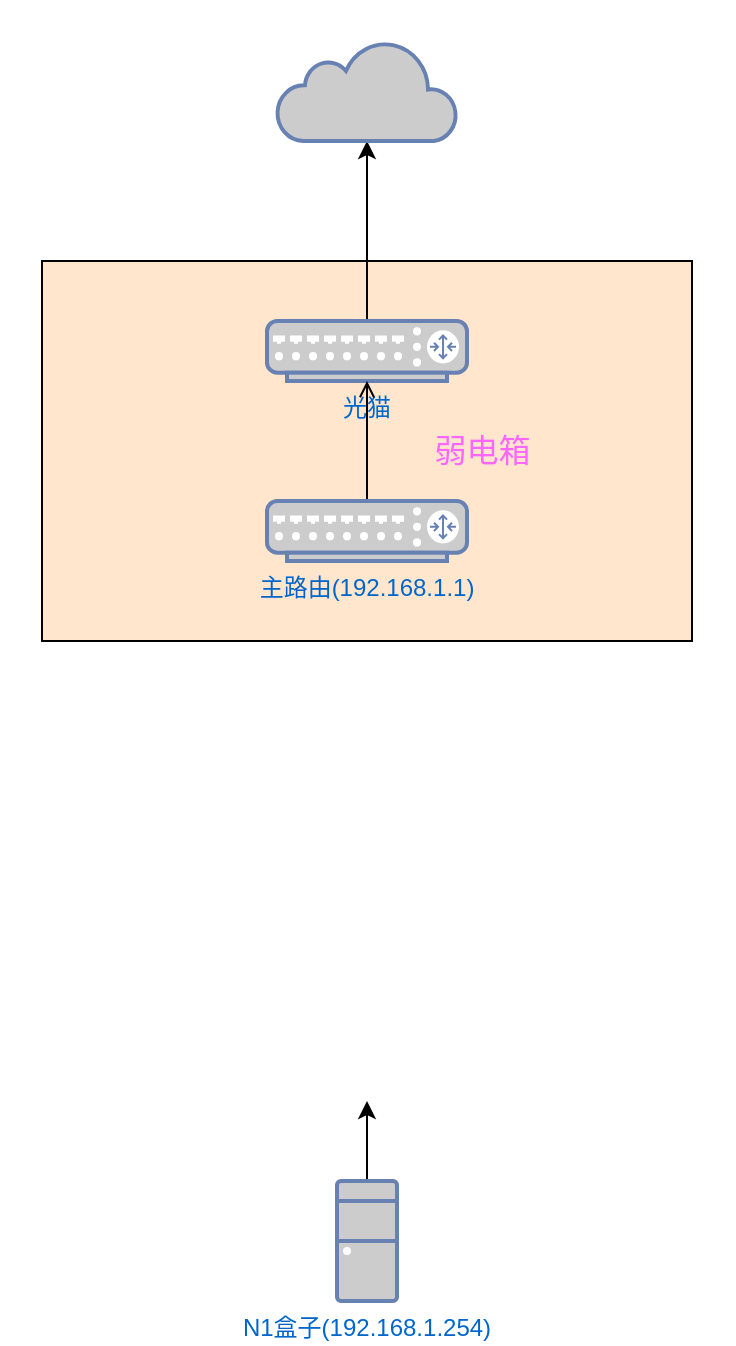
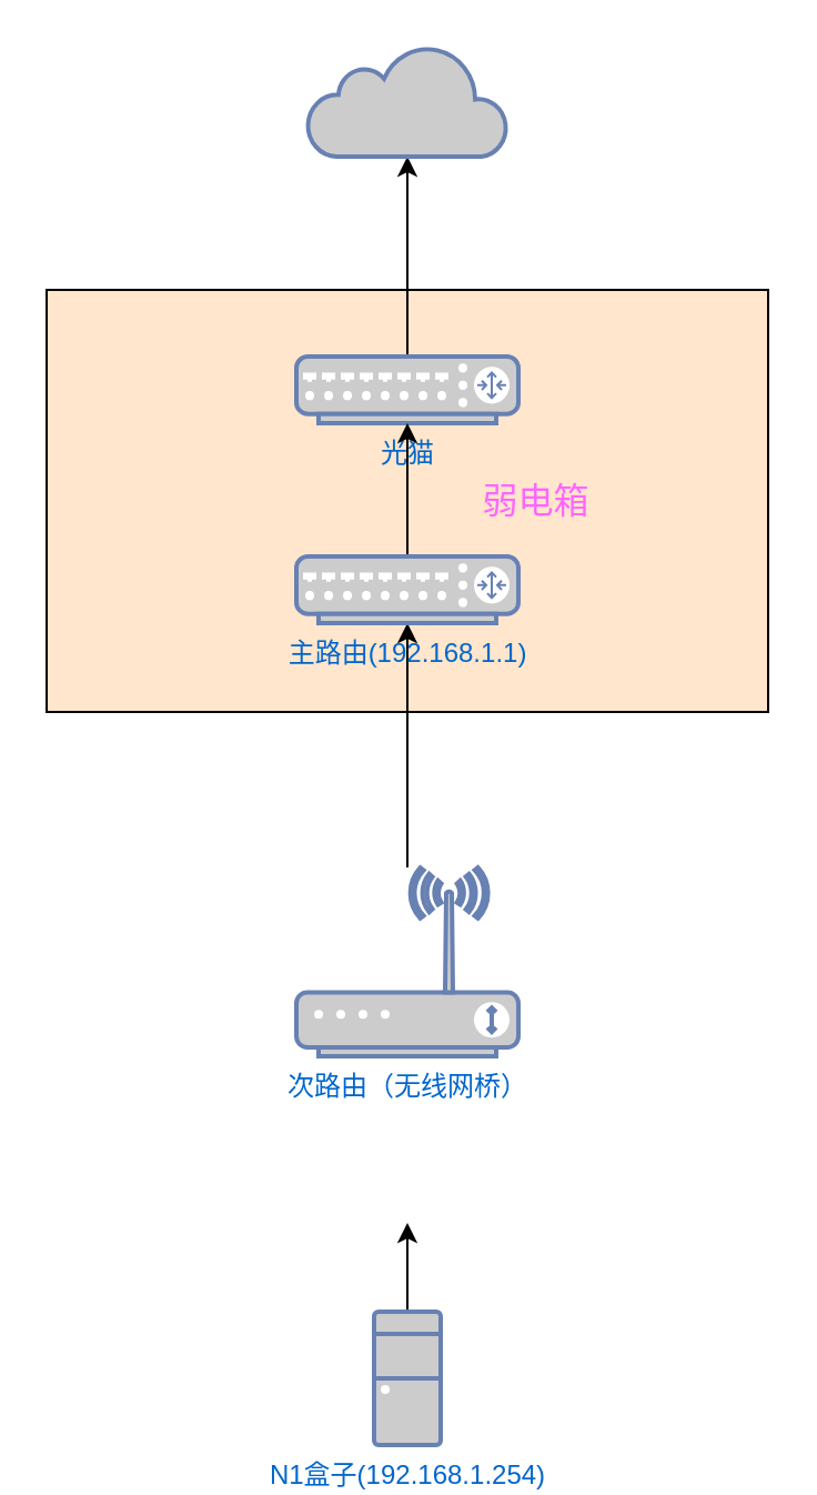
  <mxCell id="0" />
  <mxCell id="1" parent="0" />
  <mxCell id="2" value="&lt;font style=&quot;font-size: 16px&quot; color=&quot;#ff66ff&quot;&gt;&amp;nbsp; &amp;nbsp; &amp;nbsp; &amp;nbsp; &amp;nbsp; &amp;nbsp; &amp;nbsp; &amp;nbsp; &amp;nbsp; &amp;nbsp; &amp;nbsp; &amp;nbsp; &amp;nbsp; 弱电箱&lt;/font&gt;" style="whiteSpace=wrap;html=1;fillColor=#ffe6cc;" vertex="1" parent="1"><mxGeometry x="20.5" y="130" width="325" height="190" as="geometry" /></mxCell>
  <mxCell id="3" style="edgeStyle=orthogonalEdgeStyle;rounded=0;orthogonalLoop=1;jettySize=auto;html=1;" edge="1" parent="1" source="4" target="9"><mxGeometry relative="1" as="geometry" /></mxCell>
  <mxCell id="4" value="光猫&lt;br&gt;" style="fontColor=#0066CC;verticalAlign=top;verticalLabelPosition=bottom;labelPosition=center;align=center;html=1;outlineConnect=0;fillColor=#CCCCCC;strokeColor=#6881B3;gradientColor=none;gradientDirection=north;strokeWidth=2;shape=mxgraph.networks.router;" vertex="1" parent="1"><mxGeometry x="133" y="160" width="100" height="30" as="geometry" /></mxCell>
- <mxCell id="7" style="edgeStyle=orthogonalEdgeStyle;rounded=0;orthogonalLoop=1;jettySize=auto;html=1;entryX=0.5;entryY=1;entryDx=0;entryDy=0;entryPerimeter=0;endArrow=open;" edge="1" parent="1" source="8" target="4"><mxGeometry relative="1" as="geometry" /></mxCell>
+ <mxCell id="5" style="edgeStyle=orthogonalEdgeStyle;rounded=0;orthogonalLoop=1;jettySize=auto;html=1;" edge="1" parent="1" source="6" target="8"><mxGeometry relative="1" as="geometry" /></mxCell>
+ <mxCell id="6" value="次路由（无线网桥）" style="fontColor=#0066CC;verticalAlign=top;verticalLabelPosition=bottom;labelPosition=center;align=center;html=1;outlineConnect=0;fillColor=#CCCCCC;strokeColor=#6881B3;gradientColor=none;gradientDirection=north;strokeWidth=2;shape=mxgraph.networks.wireless_modem;" vertex="1" parent="1"><mxGeometry x="133" y="390" width="100" height="85" as="geometry" /></mxCell>
+ <mxCell id="7" style="edgeStyle=orthogonalEdgeStyle;rounded=0;orthogonalLoop=1;jettySize=auto;html=1;entryX=0.5;entryY=1;entryDx=0;entryDy=0;entryPerimeter=0;" edge="1" parent="1" source="8" target="4"><mxGeometry relative="1" as="geometry" /></mxCell>
  <mxCell id="8" value="主路由(192.168.1.1)" style="fontColor=#0066CC;verticalAlign=top;verticalLabelPosition=bottom;labelPosition=center;align=center;html=1;outlineConnect=0;fillColor=#CCCCCC;strokeColor=#6881B3;gradientColor=none;gradientDirection=north;strokeWidth=2;shape=mxgraph.networks.router;" vertex="1" parent="1"><mxGeometry x="133" y="250" width="100" height="30" as="geometry" /></mxCell>
  <mxCell id="9" value="" style="html=1;outlineConnect=0;fillColor=#CCCCCC;strokeColor=#6881B3;gradientColor=none;gradientDirection=north;strokeWidth=2;shape=mxgraph.networks.cloud;fontColor=#ffffff;" vertex="1" parent="1"><mxGeometry x="138" y="20" width="90" height="50" as="geometry" /></mxCell>
  <mxCell id="10" style="edgeStyle=orthogonalEdgeStyle;rounded=0;orthogonalLoop=1;jettySize=auto;html=1;" edge="1" parent="1" source="11"><mxGeometry relative="1" as="geometry"><mxPoint x="183" y="550" as="targetPoint" /></mxGeometry></mxCell>
  <mxCell id="11" value="N1盒子(192.168.1.254)" style="fontColor=#0066CC;verticalAlign=top;verticalLabelPosition=bottom;labelPosition=center;align=center;html=1;outlineConnect=0;fillColor=#CCCCCC;strokeColor=#6881B3;gradientColor=none;gradientDirection=north;strokeWidth=2;shape=mxgraph.networks.desktop_pc;" vertex="1" parent="1"><mxGeometry x="168" y="590" width="30" height="60" as="geometry" /></mxCell>
